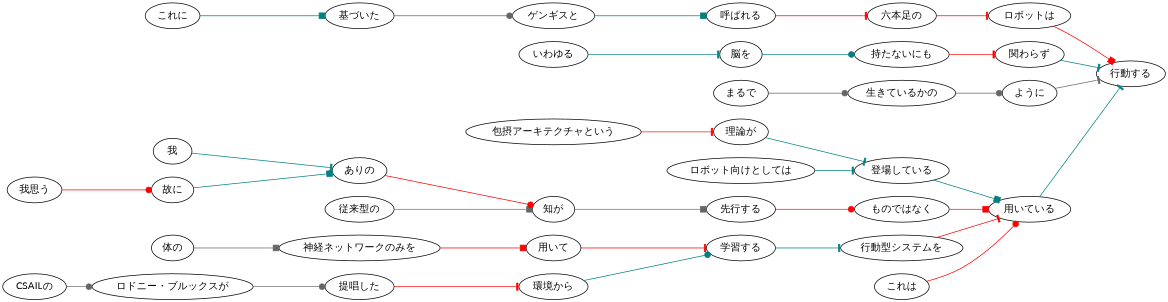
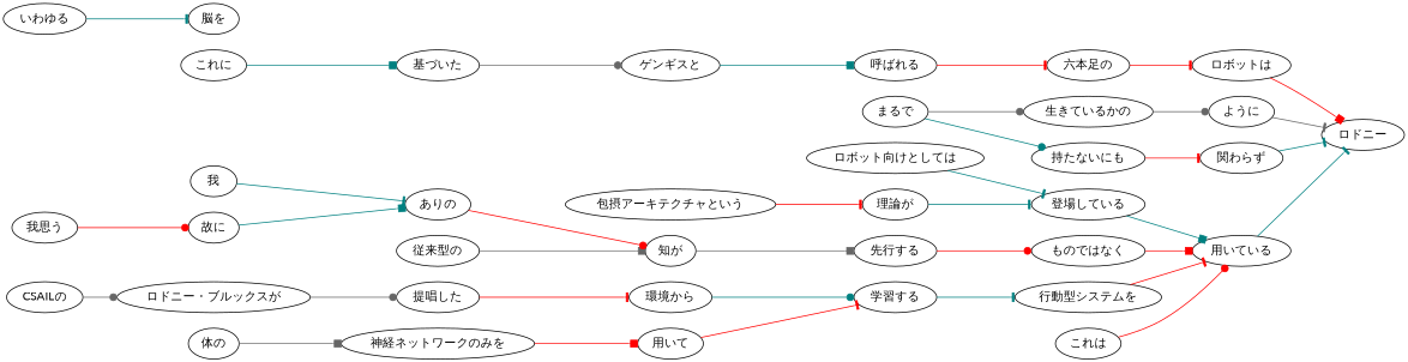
  digraph {
    fontname=Lato
    rankdir=LR
    node [fontname=Lato]
    edge [arrowhead=tee color=red fontname=Lato]
    n1 [label="ロボット向けとしては"]
    n2 [label="登場している"]
    n3 [label="用いている"]
-   n4 [label="行動する"]
+   n4 [label="ロドニー"]
    n5 [label="CSAILの"]
    n6 [label="ロドニー・ブルックスが"]
    n7 [label="提唱した"]
    n8 [label="環境から"]
    n9 [label="包摂アーキテクチャという"]
    n10 [label="理論が"]
    n11 [label="これは"]
    n12 [label="従来型の"]
    n13 [label="知が"]
    n14 [label="先行する"]
    n15 [label="ものではなく"]
    n16 [label="我思う"]
    n17 [label="故に"]
    n18 [label="ありの"]
    n19 [label="我"]
    n20 [label="体の"]
    n21 [label="神経ネットワークのみを"]
    n22 [label="用いて"]
    n23 [label="学習する"]
    n24 [label="行動型システムを"]
    n25 [label="これに"]
    n26 [label="基づいた"]
    n27 [label="ゲンギスと"]
    n28 [label="呼ばれる"]
    n29 [label="六本足の"]
    n30 [label="ロボットは"]
    n31 [label="いわゆる"]
    n32 [label="脳を"]
    n33 [label="持たないにも"]
    n34 [label="関わらず"]
    n35 [label="まるで"]
    n36 [label="生きているかの"]
    n37 [label="ように"]
    n1 -> n2 [color=teal]
    n2 -> n3 [arrowhead=box color=teal]
    n3 -> n4 [color=teal]
    n5 -> n6 [arrowhead=dot color=gray40]
    n6 -> n7 [arrowhead=dot color=gray40]
    n7 -> n8
    n8 -> n23 [arrowhead=dot color=teal]
    n9 -> n10
    n10 -> n2 [color=teal]
    n11 -> n3 [arrowhead=dot]
    n12 -> n13 [arrowhead=box color=gray40]
    n13 -> n14 [arrowhead=box color=gray40]
    n14 -> n15 [arrowhead=dot]
    n15 -> n3 [arrowhead=box]
    n16 -> n17 [arrowhead=dot]
    n17 -> n18 [arrowhead=box color=teal]
    n18 -> n13 [arrowhead=dot]
    n19 -> n18 [color=teal]
    n20 -> n21 [arrowhead=box color=gray40]
    n21 -> n22 [arrowhead=box]
    n22 -> n23
    n23 -> n24 [color=teal]
    n24 -> n3
    n25 -> n26 [arrowhead=box color=teal]
    n26 -> n27 [arrowhead=dot color=gray40]
    n27 -> n28 [arrowhead=box color=teal]
    n28 -> n29
    n29 -> n30
    n30 -> n4 [arrowhead=box]
    n31 -> n32 [color=teal]
-   n32 -> n33 [arrowhead=dot color=teal]
+   n35 -> n33 [arrowhead=dot color=teal]
    n33 -> n34
    n34 -> n4 [color=teal]
    n35 -> n36 [arrowhead=dot color=gray40]
    n36 -> n37 [arrowhead=dot color=gray40]
    n37 -> n4 [color=gray40]
  }
